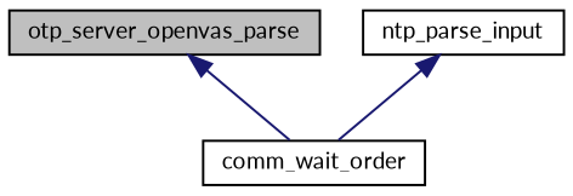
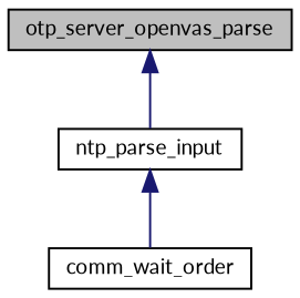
  digraph {
    fontname=Lato
    rankdir=TB
    node [color=black fontname=Lato fontsize=10 shape=record]
    edge [color=midnightblue dir=back fontname=Lato fontsize=10 labelfontname=FreeSans labelfontsize=10 style=solid]
    n1 [fillcolor=grey75 fontcolor=black height=0.2 label=otp_server_openvas_parse style=filled width=0.4]
    n2 [height=0.2 label=ntp_parse_input width=0.4]
    n3 [height=0.2 label=comm_wait_order width=0.4]
-   n1 -> n3
+   n1 -> n2
    n2 -> n3
  }
